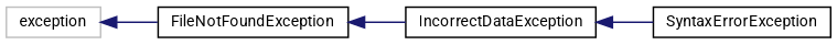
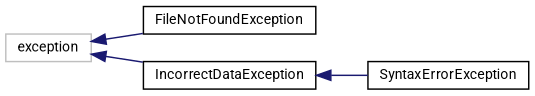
  digraph {
    fontname=Roboto
    rankdir=LR
    node [color=black fillcolor=white fontname=Roboto fontsize=10 shape=record style=filled]
    edge [color=midnightblue dir=back fontname=Roboto fontsize=10 labelfontname=Helvetica labelfontsize=10 style=solid]
    n1 [color=grey75 height=0.2 label=exception width=0.4]
    n2 [height=0.2 label=FileNotFoundException width=0.4]
    n3 [height=0.2 label=IncorrectDataException width=0.4]
    n4 [height=0.2 label=SyntaxErrorException width=0.4]
    n1 -> n2
-   n2 -> n3
+   n1 -> n3
    n3 -> n4
  }
